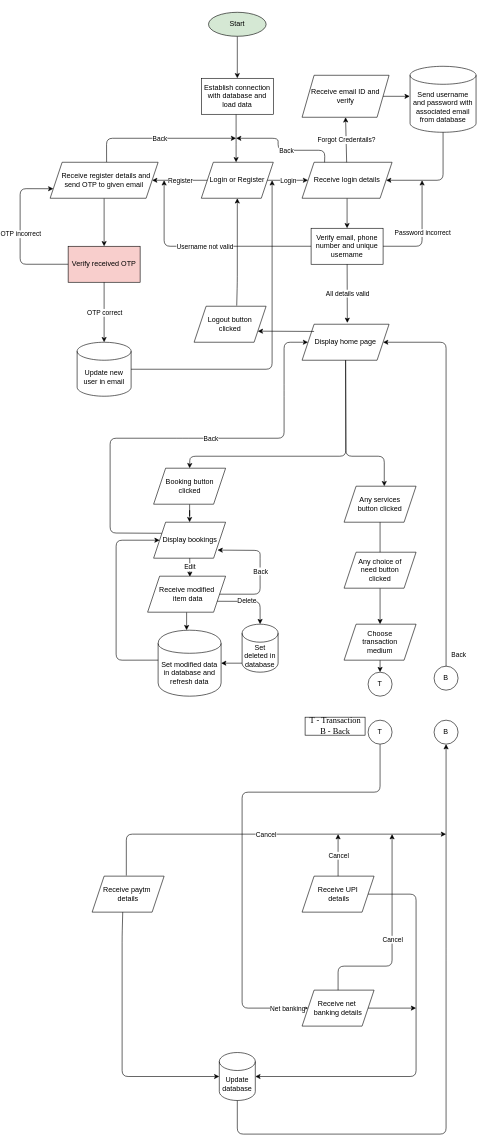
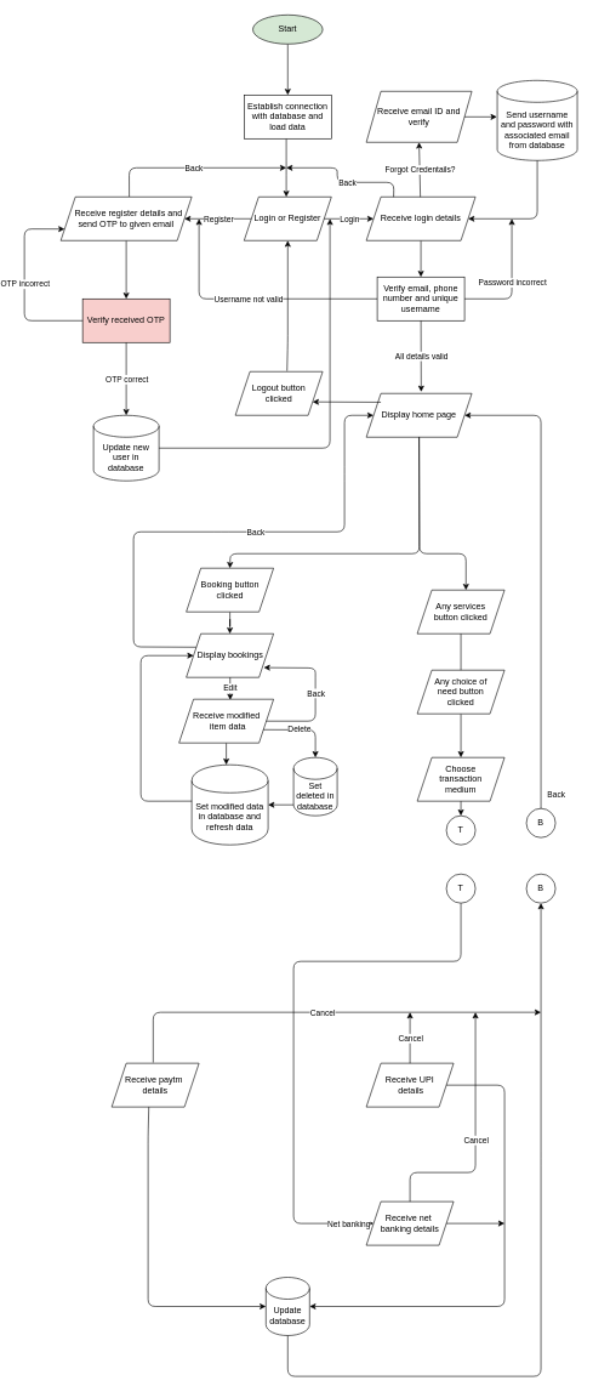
  <mxCell id="0" />
  <mxCell id="1" parent="0" />
  <mxCell id="2" value="" style="edgeStyle=orthogonalEdgeStyle;orthogonalLoop=1;jettySize=auto;html=1;fillColor=#e1d5e7;" parent="1" source="3" target="5" edge="1"><mxGeometry relative="1" as="geometry" /></mxCell>
  <mxCell id="3" value="Start" style="ellipse;whiteSpace=wrap;html=1;fillColor=#d5e8d4;" parent="1" vertex="1"><mxGeometry x="334" y="20" width="96" height="40" as="geometry" /></mxCell>
  <mxCell id="4" value="" style="edgeStyle=orthogonalEdgeStyle;orthogonalLoop=1;jettySize=auto;html=1;" parent="1" source="5" target="6" edge="1"><mxGeometry relative="1" as="geometry"><Array as="points"><mxPoint x="380" y="230" /><mxPoint x="380" y="230" /></Array></mxGeometry></mxCell>
  <mxCell id="5" value="Establish connection with database and load data" style="whiteSpace=wrap;html=1;" parent="1" vertex="1"><mxGeometry x="322" y="130" width="120" height="60" as="geometry" /></mxCell>
  <mxCell id="6" value="Login or Register" style="shape=parallelogram;perimeter=parallelogramPerimeter;whiteSpace=wrap;html=1;fixedSize=1;" parent="1" vertex="1"><mxGeometry x="322" y="270" width="120" height="60" as="geometry" /></mxCell>
  <mxCell id="7" value="" style="edgeStyle=orthogonalEdgeStyle;orthogonalLoop=1;jettySize=auto;html=1;" parent="1" source="8" target="17" edge="1"><mxGeometry relative="1" as="geometry" /></mxCell>
  <mxCell id="8" value="Receive login details" style="shape=parallelogram;perimeter=parallelogramPerimeter;whiteSpace=wrap;html=1;fixedSize=1;" parent="1" vertex="1"><mxGeometry x="490" y="270" width="150" height="60" as="geometry" /></mxCell>
  <mxCell id="9" value="" style="endArrow=classic;html=1;exitX=1;exitY=0.5;exitDx=0;exitDy=0;" parent="1" source="6" target="8" edge="1"><mxGeometry relative="1" as="geometry"><mxPoint x="440" y="300" as="sourcePoint" /><mxPoint x="530" y="299.8" as="targetPoint" /></mxGeometry></mxCell>
  <mxCell id="10" value="Login" style="edgeLabel;resizable=0;html=1;align=center;verticalAlign=middle;" parent="9" connectable="0" vertex="1"><mxGeometry relative="1" as="geometry" /></mxCell>
  <mxCell id="11" value="" style="endArrow=classic;html=1;entryX=0.5;entryY=1;entryDx=0;entryDy=0;" parent="1" source="8" target="13" edge="1"><mxGeometry relative="1" as="geometry"><mxPoint x="615" y="170" as="sourcePoint" /><mxPoint x="615" y="170" as="targetPoint" /></mxGeometry></mxCell>
  <mxCell id="12" value="Forgot Credentails?" style="edgeLabel;resizable=0;html=1;align=center;verticalAlign=middle;" parent="11" connectable="0" vertex="1"><mxGeometry relative="1" as="geometry" /></mxCell>
  <mxCell id="13" value="Receive email ID and verify" style="shape=parallelogram;perimeter=parallelogramPerimeter;whiteSpace=wrap;html=1;fixedSize=1;" parent="1" vertex="1"><mxGeometry x="490" y="125" width="145" height="70" as="geometry" /></mxCell>
  <mxCell id="14" value="" style="endArrow=classic;html=1;entryX=-0.005;entryY=0.455;entryDx=0;entryDy=0;entryPerimeter=0;" parent="1" source="13" target="15" edge="1"><mxGeometry width="50" height="50" relative="1" as="geometry"><mxPoint x="635" y="210" as="sourcePoint" /><mxPoint x="680" y="160" as="targetPoint" /></mxGeometry></mxCell>
  <mxCell id="15" value="Send username and password with associated email from database" style="shape=cylinder3;whiteSpace=wrap;html=1;boundedLbl=1;backgroundOutline=1;size=15;" parent="1" vertex="1"><mxGeometry x="670" y="110" width="110" height="110" as="geometry" /></mxCell>
  <mxCell id="16" value="" style="endArrow=classic;html=1;entryX=1;entryY=0.5;entryDx=0;entryDy=0;exitX=0.5;exitY=1;exitDx=0;exitDy=0;exitPerimeter=0;" parent="1" source="15" target="8" edge="1"><mxGeometry width="50" height="50" relative="1" as="geometry"><mxPoint x="735" y="270" as="sourcePoint" /><mxPoint x="735" y="290.711" as="targetPoint" /><Array as="points"><mxPoint x="725" y="300" /></Array></mxGeometry></mxCell>
  <mxCell id="17" value="Verify email, phone number and unique username" style="whiteSpace=wrap;html=1;" parent="1" vertex="1"><mxGeometry x="505" y="380" width="120" height="60" as="geometry" /></mxCell>
  <mxCell id="18" value="" style="endArrow=classic;html=1;entryX=1;entryY=0.5;entryDx=0;entryDy=0;" parent="1" source="6" target="21" edge="1"><mxGeometry relative="1" as="geometry"><mxPoint x="222" y="300" as="sourcePoint" /><mxPoint x="222" y="300" as="targetPoint" /></mxGeometry></mxCell>
  <mxCell id="19" value="Register" style="edgeLabel;resizable=0;html=1;align=center;verticalAlign=middle;" parent="18" connectable="0" vertex="1"><mxGeometry relative="1" as="geometry" /></mxCell>
  <mxCell id="20" value="" style="edgeStyle=orthogonalEdgeStyle;rounded=0;orthogonalLoop=1;jettySize=auto;html=1;" parent="1" source="21" target="22" edge="1"><mxGeometry relative="1" as="geometry" /></mxCell>
  <mxCell id="21" value="&amp;nbsp; Receive register details and send OTP to given email" style="shape=parallelogram;perimeter=parallelogramPerimeter;whiteSpace=wrap;html=1;fixedSize=1;" parent="1" vertex="1"><mxGeometry x="70" y="270" width="180" height="60" as="geometry" /></mxCell>
  <mxCell id="22" value="Verify received OTP" style="whiteSpace=wrap;html=1;fillColor=#f8cecc;" parent="1" vertex="1"><mxGeometry x="100" y="410" width="120" height="60" as="geometry" /></mxCell>
  <mxCell id="23" value="" style="endArrow=classic;html=1;entryX=0;entryY=0.75;entryDx=0;entryDy=0;" parent="1" source="22" target="21" edge="1"><mxGeometry relative="1" as="geometry"><mxPoint x="10" y="440" as="sourcePoint" /><mxPoint x="10" y="440" as="targetPoint" /><Array as="points"><mxPoint x="20" y="440" /><mxPoint x="20" y="314" /></Array></mxGeometry></mxCell>
  <mxCell id="24" value="OTP incorrect" style="edgeLabel;resizable=0;html=1;align=center;verticalAlign=middle;" parent="23" connectable="0" vertex="1"><mxGeometry relative="1" as="geometry" /></mxCell>
  <mxCell id="25" value="" style="endArrow=classic;html=1;entryX=0.5;entryY=0;entryDx=0;entryDy=0;entryPerimeter=0;" parent="1" source="22" target="31" edge="1"><mxGeometry relative="1" as="geometry"><mxPoint x="170" y="470" as="sourcePoint" /><mxPoint x="170" y="570" as="targetPoint" /></mxGeometry></mxCell>
  <mxCell id="26" value="OTP correct" style="edgeLabel;resizable=0;html=1;align=center;verticalAlign=middle;" parent="25" connectable="0" vertex="1"><mxGeometry relative="1" as="geometry" /></mxCell>
  <mxCell id="27" value="" style="endArrow=classic;html=1;exitX=0.523;exitY=-0.006;exitDx=0;exitDy=0;exitPerimeter=0;" parent="1" source="21" edge="1"><mxGeometry relative="1" as="geometry"><mxPoint x="170" y="170" as="sourcePoint" /><mxPoint x="380" y="230" as="targetPoint" /><Array as="points"><mxPoint x="164" y="230" /></Array></mxGeometry></mxCell>
  <mxCell id="28" value="Back" style="edgeLabel;resizable=0;html=1;align=center;verticalAlign=middle;" parent="27" connectable="0" vertex="1"><mxGeometry relative="1" as="geometry" /></mxCell>
  <mxCell id="29" value="" style="endArrow=classic;html=1;exitX=0.25;exitY=0;exitDx=0;exitDy=0;" parent="1" source="8" edge="1"><mxGeometry relative="1" as="geometry"><mxPoint x="565" y="170" as="sourcePoint" /><mxPoint x="380" y="230" as="targetPoint" /><Array as="points"><mxPoint x="528" y="250" /><mxPoint x="450" y="250" /><mxPoint x="450" y="230" /></Array></mxGeometry></mxCell>
  <mxCell id="30" value="Back" style="edgeLabel;html=1;align=center;verticalAlign=middle;resizable=0;points=[];" parent="29" vertex="1" connectable="0"><mxGeometry x="-0.093" relative="1" as="geometry"><mxPoint as="offset" /></mxGeometry></mxCell>
- <mxCell id="31" value="Update new user in email" style="shape=cylinder3;whiteSpace=wrap;html=1;boundedLbl=1;backgroundOutline=1;size=15;" parent="1" vertex="1"><mxGeometry x="115" y="570" width="90" height="90" as="geometry" /></mxCell>
+ <mxCell id="31" value="Update new user in database" style="shape=cylinder3;whiteSpace=wrap;html=1;boundedLbl=1;backgroundOutline=1;size=15;" parent="1" vertex="1"><mxGeometry x="115" y="570" width="90" height="90" as="geometry" /></mxCell>
  <mxCell id="32" value="" style="endArrow=classic;html=1;" parent="1" source="17" edge="1"><mxGeometry relative="1" as="geometry"><mxPoint x="405" y="410" as="sourcePoint" /><mxPoint x="260" y="300" as="targetPoint" /><Array as="points"><mxPoint x="260" y="410" /></Array></mxGeometry></mxCell>
  <mxCell id="33" value="Username not valid" style="edgeLabel;resizable=0;html=1;align=center;verticalAlign=middle;" parent="32" connectable="0" vertex="1"><mxGeometry relative="1" as="geometry" /></mxCell>
  <mxCell id="34" value="" style="endArrow=classic;html=1;" parent="1" source="17" edge="1"><mxGeometry relative="1" as="geometry"><mxPoint x="625" y="410" as="sourcePoint" /><mxPoint x="690" y="300" as="targetPoint" /><Array as="points"><mxPoint x="690" y="410" /></Array></mxGeometry></mxCell>
  <mxCell id="35" value="Password incorrect" style="edgeLabel;resizable=0;html=1;align=center;verticalAlign=middle;" parent="34" connectable="0" vertex="1"><mxGeometry relative="1" as="geometry" /></mxCell>
  <mxCell id="36" value="" style="endArrow=classic;html=1;entryX=0.52;entryY=-0.038;entryDx=0;entryDy=0;entryPerimeter=0;" parent="1" source="17" target="38" edge="1"><mxGeometry relative="1" as="geometry"><mxPoint x="565" y="440" as="sourcePoint" /><mxPoint x="565" y="540" as="targetPoint" /></mxGeometry></mxCell>
  <mxCell id="37" value="All details valid" style="edgeLabel;resizable=0;html=1;align=center;verticalAlign=middle;" parent="36" connectable="0" vertex="1"><mxGeometry relative="1" as="geometry" /></mxCell>
  <mxCell id="38" value="Display home page" style="shape=parallelogram;perimeter=parallelogramPerimeter;whiteSpace=wrap;html=1;fixedSize=1;" parent="1" vertex="1"><mxGeometry x="490" y="540" width="145" height="60" as="geometry" /></mxCell>
  <mxCell id="39" value="" style="endArrow=classic;html=1;entryX=0.5;entryY=0;entryDx=0;entryDy=0;" parent="1" source="38" target="42" edge="1"><mxGeometry relative="1" as="geometry"><mxPoint x="562.5" y="600" as="sourcePoint" /><mxPoint x="260" y="800" as="targetPoint" /><Array as="points"><mxPoint x="563" y="760" /><mxPoint x="303" y="760" /></Array></mxGeometry></mxCell>
  <mxCell id="40" value="" style="endArrow=classic;html=1;exitX=0.5;exitY=1;exitDx=0;exitDy=0;entryX=0.558;entryY=0;entryDx=0;entryDy=0;entryPerimeter=0;" parent="1" source="38" target="44" edge="1"><mxGeometry width="50" height="50" relative="1" as="geometry"><mxPoint x="562.5" y="650" as="sourcePoint" /><mxPoint x="490" y="760" as="targetPoint" /><Array as="points"><mxPoint x="563" y="760" /><mxPoint x="627" y="760" /></Array></mxGeometry></mxCell>
  <mxCell id="41" value="" style="edgeStyle=orthogonalEdgeStyle;rounded=0;orthogonalLoop=1;jettySize=auto;html=1;" parent="1" source="42" target="47" edge="1"><mxGeometry relative="1" as="geometry" /></mxCell>
  <mxCell id="42" value="Booking button&lt;br&gt;clicked" style="shape=parallelogram;perimeter=parallelogramPerimeter;whiteSpace=wrap;html=1;fixedSize=1;" parent="1" vertex="1"><mxGeometry x="242.5" y="780" width="120" height="60" as="geometry" /></mxCell>
  <mxCell id="43" value="" style="edgeStyle=orthogonalEdgeStyle;rounded=0;orthogonalLoop=1;jettySize=auto;html=1;startArrow=none;" parent="1" source="85" target="60" edge="1"><mxGeometry relative="1" as="geometry"><Array as="points"><mxPoint x="670" y="1100" /><mxPoint x="670" y="1100" /></Array></mxGeometry></mxCell>
  <mxCell id="44" value="Any services&lt;br&gt;button clicked" style="shape=parallelogram;perimeter=parallelogramPerimeter;whiteSpace=wrap;html=1;fixedSize=1;" parent="1" vertex="1"><mxGeometry x="560" y="810" width="120" height="60" as="geometry" /></mxCell>
  <mxCell id="45" value="" style="endArrow=classic;html=1;entryX=0;entryY=0.5;entryDx=0;entryDy=0;exitX=0;exitY=0.25;exitDx=0;exitDy=0;" parent="1" source="47" target="38" edge="1"><mxGeometry relative="1" as="geometry"><mxPoint x="20" y="940" as="sourcePoint" /><mxPoint x="-90" y="1060" as="targetPoint" /><Array as="points"><mxPoint x="170" y="888" /><mxPoint x="170" y="730" /><mxPoint x="290" y="730" /><mxPoint x="460" y="730" /><mxPoint x="460" y="650" /><mxPoint x="460" y="570" /></Array></mxGeometry></mxCell>
  <mxCell id="46" value="Back" style="edgeLabel;resizable=0;html=1;align=center;verticalAlign=middle;" parent="45" connectable="0" vertex="1"><mxGeometry relative="1" as="geometry"><mxPoint x="45" as="offset" /></mxGeometry></mxCell>
  <mxCell id="47" value="Display bookings" style="shape=parallelogram;perimeter=parallelogramPerimeter;whiteSpace=wrap;html=1;fixedSize=1;" parent="1" vertex="1"><mxGeometry x="242.5" y="870" width="120" height="60" as="geometry" /></mxCell>
  <mxCell id="48" value="" style="endArrow=classic;html=1;entryX=0.542;entryY=0.016;entryDx=0;entryDy=0;entryPerimeter=0;" parent="1" source="47" target="51" edge="1"><mxGeometry relative="1" as="geometry"><mxPoint x="260" y="970" as="sourcePoint" /><mxPoint x="260" y="1050" as="targetPoint" /></mxGeometry></mxCell>
  <mxCell id="49" value="Edit" style="edgeLabel;resizable=0;html=1;align=center;verticalAlign=middle;" parent="48" connectable="0" vertex="1"><mxGeometry relative="1" as="geometry" /></mxCell>
  <mxCell id="50" value="" style="edgeStyle=orthogonalEdgeStyle;rounded=0;orthogonalLoop=1;jettySize=auto;html=1;" parent="1" source="51" target="57" edge="1"><mxGeometry relative="1" as="geometry"><Array as="points"><mxPoint x="260" y="1110" /><mxPoint x="260" y="1110" /></Array></mxGeometry></mxCell>
  <mxCell id="51" value="Receive modified&lt;br&gt;&amp;nbsp;item data" style="shape=parallelogram;perimeter=parallelogramPerimeter;whiteSpace=wrap;html=1;fixedSize=1;" parent="1" vertex="1"><mxGeometry x="232.5" y="960" width="130" height="60" as="geometry" /></mxCell>
  <mxCell id="52" value="" style="endArrow=classic;html=1;entryX=0.5;entryY=0;entryDx=0;entryDy=0;entryPerimeter=0;exitX=1;exitY=0.75;exitDx=0;exitDy=0;" parent="1" source="51" target="54" edge="1"><mxGeometry relative="1" as="geometry"><mxPoint x="320" y="1050" as="sourcePoint" /><mxPoint x="400" y="1050" as="targetPoint" /><Array as="points"><mxPoint x="420" y="1002" /></Array></mxGeometry></mxCell>
  <mxCell id="53" value="Delete" style="edgeLabel;resizable=0;html=1;align=center;verticalAlign=middle;" parent="52" connectable="0" vertex="1"><mxGeometry relative="1" as="geometry"><mxPoint x="-6" as="offset" /></mxGeometry></mxCell>
  <mxCell id="54" value="Set deleted in database" style="shape=cylinder3;whiteSpace=wrap;html=1;boundedLbl=1;backgroundOutline=1;size=15;" parent="1" vertex="1"><mxGeometry x="390" y="1040" width="60" height="80" as="geometry" /></mxCell>
  <mxCell id="55" value="" style="endArrow=classic;html=1;entryX=0.888;entryY=0.775;entryDx=0;entryDy=0;exitX=1;exitY=0.5;exitDx=0;exitDy=0;entryPerimeter=0;" parent="1" source="51" target="47" edge="1"><mxGeometry relative="1" as="geometry"><mxPoint x="320" y="1050" as="sourcePoint" /><mxPoint x="420" y="1050" as="targetPoint" /><Array as="points"><mxPoint x="420" y="990" /><mxPoint x="420" y="940" /><mxPoint x="420" y="917" /></Array></mxGeometry></mxCell>
  <mxCell id="56" value="Back" style="edgeLabel;resizable=0;html=1;align=center;verticalAlign=middle;" parent="55" connectable="0" vertex="1"><mxGeometry relative="1" as="geometry" /></mxCell>
  <mxCell id="57" value="Set modified data in database and refresh data" style="shape=cylinder;whiteSpace=wrap;html=1;boundedLbl=1;backgroundOutline=1;" parent="1" vertex="1"><mxGeometry x="250" y="1050" width="105" height="110" as="geometry" /></mxCell>
  <mxCell id="58" value="" style="endArrow=classic;html=1;entryX=0;entryY=0.5;entryDx=0;entryDy=0;exitX=0.001;exitY=0.454;exitDx=0;exitDy=0;exitPerimeter=0;" parent="1" source="57" target="47" edge="1"><mxGeometry width="50" height="50" relative="1" as="geometry"><mxPoint x="131.789" y="1245" as="sourcePoint" /><mxPoint x="131.789" y="1195" as="targetPoint" /><Array as="points"><mxPoint x="180" y="1100" /><mxPoint x="180" y="900" /></Array></mxGeometry></mxCell>
  <mxCell id="59" value="" style="endArrow=classic;html=1;entryX=1;entryY=0.5;entryDx=0;entryDy=0;exitX=0;exitY=1;exitDx=0;exitDy=-15;exitPerimeter=0;" parent="1" source="54" target="57" edge="1"><mxGeometry width="50" height="50" relative="1" as="geometry"><mxPoint x="340" y="1105" as="sourcePoint" /><mxPoint x="311" y="1210" as="targetPoint" /><Array as="points" /></mxGeometry></mxCell>
  <mxCell id="60" value="Choose&lt;br&gt;transaction &lt;br&gt;medium" style="shape=parallelogram;perimeter=parallelogramPerimeter;whiteSpace=wrap;html=1;fixedSize=1;" parent="1" vertex="1"><mxGeometry x="560" y="1040" width="120" height="60" as="geometry" /></mxCell>
  <mxCell id="61" value="" style="endArrow=classic;html=1;" parent="1" source="31" edge="1"><mxGeometry width="50" height="50" relative="1" as="geometry"><mxPoint x="205" y="665" as="sourcePoint" /><mxPoint x="440" y="300" as="targetPoint" /><Array as="points"><mxPoint x="440" y="615" /></Array></mxGeometry></mxCell>
  <mxCell id="62" value="" style="endArrow=classic;html=1;exitX=0.5;exitY=1;exitDx=0;exitDy=0;" parent="1" source="80" target="66" edge="1"><mxGeometry width="50" height="50" relative="1" as="geometry"><mxPoint x="670" y="1210" as="sourcePoint" /><mxPoint x="550" y="1910" as="targetPoint" /><Array as="points"><mxPoint x="620" y="1320" /><mxPoint x="390" y="1320" /><mxPoint x="390" y="1680" /></Array></mxGeometry></mxCell>
  <mxCell id="63" value="Net banking" style="edgeLabel;html=1;align=center;verticalAlign=middle;resizable=0;points=[];" parent="62" vertex="1" connectable="0"><mxGeometry x="0.921" relative="1" as="geometry"><mxPoint x="-4" as="offset" /></mxGeometry></mxCell>
  <mxCell id="64" value="Receive UPI&lt;br&gt;&amp;nbsp;details" style="shape=parallelogram;perimeter=parallelogramPerimeter;whiteSpace=wrap;html=1;fixedSize=1;" parent="1" vertex="1"><mxGeometry x="490" y="1460" width="120" height="60" as="geometry" /></mxCell>
  <mxCell id="65" value="Receive paytm&amp;nbsp;&lt;br&gt;details" style="shape=parallelogram;perimeter=parallelogramPerimeter;whiteSpace=wrap;html=1;fixedSize=1;" parent="1" vertex="1"><mxGeometry x="140" y="1460" width="120" height="60" as="geometry" /></mxCell>
  <mxCell id="66" value="Receive net&amp;nbsp;&lt;br&gt;banking details" style="shape=parallelogram;perimeter=parallelogramPerimeter;whiteSpace=wrap;html=1;fixedSize=1;" parent="1" vertex="1"><mxGeometry x="490" y="1650" width="120" height="60" as="geometry" /></mxCell>
  <mxCell id="67" value="Update database" style="shape=cylinder3;whiteSpace=wrap;html=1;boundedLbl=1;backgroundOutline=1;size=15;" parent="1" vertex="1"><mxGeometry x="352" y="1754" width="60" height="80" as="geometry" /></mxCell>
  <mxCell id="68" value="" style="endArrow=classic;html=1;entryX=0;entryY=0.5;entryDx=0;entryDy=0;entryPerimeter=0;exitX=0.425;exitY=1;exitDx=0;exitDy=0;exitPerimeter=0;" parent="1" source="65" target="67" edge="1"><mxGeometry width="50" height="50" relative="1" as="geometry"><mxPoint x="69.289" y="1540" as="sourcePoint" /><mxPoint x="69.289" y="1490" as="targetPoint" /><Array as="points"><mxPoint x="190" y="1560" /><mxPoint x="190" y="1794" /></Array></mxGeometry></mxCell>
  <mxCell id="69" value="" style="endArrow=classic;html=1;entryX=1;entryY=0.5;entryDx=0;entryDy=0;entryPerimeter=0;" parent="1" source="64" target="67" edge="1"><mxGeometry width="50" height="50" relative="1" as="geometry"><mxPoint x="610" y="1540" as="sourcePoint" /><mxPoint x="680.711" y="1490" as="targetPoint" /><Array as="points"><mxPoint x="680" y="1490" /><mxPoint x="680" y="1794" /></Array></mxGeometry></mxCell>
  <mxCell id="70" value="" style="endArrow=classic;html=1;" parent="1" source="66" edge="1"><mxGeometry width="50" height="50" relative="1" as="geometry"><mxPoint x="610" y="1730" as="sourcePoint" /><mxPoint x="680" y="1680" as="targetPoint" /></mxGeometry></mxCell>
  <mxCell id="71" value="" style="endArrow=classic;html=1;exitX=0.5;exitY=1;exitDx=0;exitDy=0;exitPerimeter=0;entryX=0.5;entryY=1;entryDx=0;entryDy=0;" parent="1" source="67" target="89" edge="1"><mxGeometry width="50" height="50" relative="1" as="geometry"><mxPoint x="420" y="1869" as="sourcePoint" /><mxPoint x="770" y="1280" as="targetPoint" /><Array as="points"><mxPoint x="382" y="1890" /><mxPoint x="730" y="1890" /><mxPoint x="730" y="1590" /></Array></mxGeometry></mxCell>
  <mxCell id="72" value="" style="endArrow=classic;html=1;" parent="1" edge="1"><mxGeometry relative="1" as="geometry"><mxPoint x="197" y="1459" as="sourcePoint" /><mxPoint x="730" y="1390" as="targetPoint" /><Array as="points"><mxPoint x="197" y="1390" /></Array></mxGeometry></mxCell>
  <mxCell id="73" value="Cancel" style="edgeLabel;resizable=0;html=1;align=center;verticalAlign=middle;" parent="72" connectable="0" vertex="1"><mxGeometry relative="1" as="geometry" /></mxCell>
  <mxCell id="74" value="" style="endArrow=classic;html=1;" parent="1" source="64" edge="1"><mxGeometry relative="1" as="geometry"><mxPoint x="550" y="1360" as="sourcePoint" /><mxPoint x="550" y="1390" as="targetPoint" /></mxGeometry></mxCell>
  <mxCell id="75" value="Cancel" style="edgeLabel;resizable=0;html=1;align=center;verticalAlign=middle;" parent="74" connectable="0" vertex="1"><mxGeometry relative="1" as="geometry" /></mxCell>
  <mxCell id="76" value="" style="endArrow=classic;html=1;" parent="1" source="66" edge="1"><mxGeometry relative="1" as="geometry"><mxPoint x="550" y="1550" as="sourcePoint" /><mxPoint x="640" y="1390" as="targetPoint" /><Array as="points"><mxPoint x="550" y="1610" /><mxPoint x="640" y="1610" /></Array></mxGeometry></mxCell>
  <mxCell id="77" value="Cancel" style="edgeLabel;resizable=0;html=1;align=center;verticalAlign=middle;" parent="76" connectable="0" vertex="1"><mxGeometry relative="1" as="geometry" /></mxCell>
  <mxCell id="78" value="Back" style="edgeLabel;resizable=0;html=1;align=center;verticalAlign=middle;" parent="1" connectable="0" vertex="1"><mxGeometry x="750" y="1090" as="geometry" /></mxCell>
  <mxCell id="79" value="" style="endArrow=classic;html=1;entryX=0.5;entryY=1;entryDx=0;entryDy=0;exitX=0.592;exitY=-0.017;exitDx=0;exitDy=0;exitPerimeter=0;" parent="1" source="87" target="6" edge="1"><mxGeometry width="50" height="50" relative="1" as="geometry"><mxPoint x="382" y="500" as="sourcePoint" /><mxPoint x="470" y="460" as="targetPoint" /><Array as="points"><mxPoint x="382" y="470" /></Array></mxGeometry></mxCell>
  <mxCell id="80" value="T" style="ellipse;whiteSpace=wrap;html=1;aspect=fixed;" parent="1" vertex="1"><mxGeometry x="600" y="1200" width="40" height="40" as="geometry" /></mxCell>
  <mxCell id="81" value="" style="endArrow=classic;html=1;entryX=0.5;entryY=0;entryDx=0;entryDy=0;" parent="1" source="60" target="82" edge="1"><mxGeometry width="50" height="50" relative="1" as="geometry"><mxPoint x="670" y="1150" as="sourcePoint" /><mxPoint x="670" y="1120" as="targetPoint" /></mxGeometry></mxCell>
  <mxCell id="82" value="T" style="ellipse;whiteSpace=wrap;html=1;aspect=fixed;" parent="1" vertex="1"><mxGeometry x="600" y="1120" width="40" height="40" as="geometry" /></mxCell>
  <mxCell id="83" value="B" style="ellipse;whiteSpace=wrap;html=1;aspect=fixed;" parent="1" vertex="1"><mxGeometry x="710" y="1110" width="40" height="40" as="geometry" /></mxCell>
- <mxCell id="84" value="&lt;font style=&quot;font-size: 14px&quot; face=&quot;Times New Roman&quot;&gt;T - Transaction&lt;br&gt;B - Back&lt;/font&gt;" style="text;html=1;align=center;verticalAlign=middle;resizable=0;points=[];autosize=1;fillColor=none;shadow=0;strokeColor=#000000;" parent="1" vertex="1"><mxGeometry x="495" y="1195" width="100" height="30" as="geometry" /></mxCell>
  <mxCell id="85" value="Any choice of&lt;br&gt;need button&lt;br&gt;clicked" style="shape=parallelogram;perimeter=parallelogramPerimeter;whiteSpace=wrap;html=1;fixedSize=1;" parent="1" vertex="1"><mxGeometry x="560" y="920" width="120" height="60" as="geometry" /></mxCell>
  <mxCell id="86" value="" style="edgeStyle=orthogonalEdgeStyle;rounded=0;orthogonalLoop=1;jettySize=auto;html=1;endArrow=none;entryX=0.5;entryY=0;entryDx=0;entryDy=0;" parent="1" source="44" target="85" edge="1"><mxGeometry relative="1" as="geometry"><Array as="points" /><mxPoint x="680" y="870" as="sourcePoint" /><mxPoint x="680" y="910" as="targetPoint" /></mxGeometry></mxCell>
  <mxCell id="87" value="Logout button&lt;br&gt;clicked" style="shape=parallelogram;perimeter=parallelogramPerimeter;whiteSpace=wrap;html=1;fixedSize=1;" parent="1" vertex="1"><mxGeometry x="310" y="510" width="120" height="60" as="geometry" /></mxCell>
  <mxCell id="88" value="" style="endArrow=classic;html=1;entryX=1;entryY=0.75;entryDx=0;entryDy=0;" parent="1" target="87" edge="1"><mxGeometry width="50" height="50" relative="1" as="geometry"><mxPoint x="510" y="552" as="sourcePoint" /><mxPoint x="392" y="340" as="targetPoint" /><Array as="points" /></mxGeometry></mxCell>
  <mxCell id="89" value="B" style="ellipse;whiteSpace=wrap;html=1;aspect=fixed;" parent="1" vertex="1"><mxGeometry x="710" y="1200" width="40" height="40" as="geometry" /></mxCell>
  <mxCell id="90" value="" style="endArrow=classic;html=1;exitX=0.5;exitY=0;exitDx=0;exitDy=0;entryX=1;entryY=0.5;entryDx=0;entryDy=0;" parent="1" source="83" target="38" edge="1"><mxGeometry width="50" height="50" relative="1" as="geometry"><mxPoint x="720" y="1040" as="sourcePoint" /><mxPoint x="730" y="880" as="targetPoint" /><Array as="points"><mxPoint x="730" y="570" /></Array></mxGeometry></mxCell>
  <mxCell id="91" style="edgeStyle=none;rounded=0;orthogonalLoop=1;jettySize=auto;html=1;exitX=0.5;exitY=0;exitDx=0;exitDy=0;" parent="1" source="47" target="47" edge="1"><mxGeometry relative="1" as="geometry" /></mxCell>
